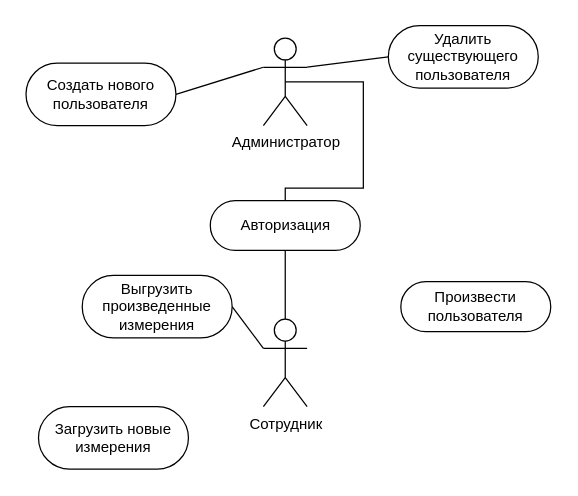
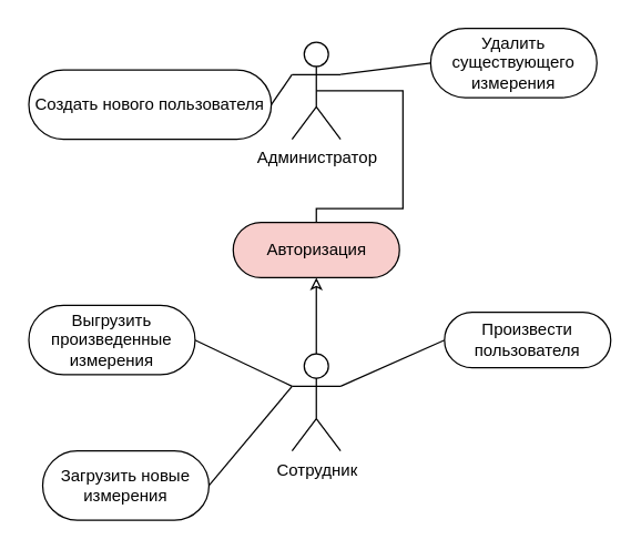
  <mxCell id="0" />
  <mxCell id="1" parent="0" />
  <mxCell id="2" style="edgeStyle=orthogonalEdgeStyle;rounded=0;orthogonalLoop=1;jettySize=auto;html=1;exitX=0.5;exitY=0.5;exitDx=0;exitDy=0;exitPerimeter=0;entryX=0.5;entryY=0;entryDx=0;entryDy=0;endArrow=none;endFill=0;" edge="1" parent="1" source="5" target="14"><mxGeometry relative="1" as="geometry"><Array as="points"><mxPoint x="290" y="65" /><mxPoint x="290" y="150" /><mxPoint x="227" y="150" /></Array></mxGeometry></mxCell>
  <mxCell id="3" style="orthogonalLoop=1;jettySize=auto;html=1;exitX=1;exitY=0.333;exitDx=0;exitDy=0;exitPerimeter=0;entryX=0;entryY=0.5;entryDx=0;entryDy=0;endArrow=none;endFill=0;rounded=0;strokeColor=default;" edge="1" parent="1" source="5" target="7"><mxGeometry relative="1" as="geometry" /></mxCell>
  <mxCell id="4" style="edgeStyle=none;rounded=0;orthogonalLoop=1;jettySize=auto;html=1;exitX=0;exitY=0.333;exitDx=0;exitDy=0;exitPerimeter=0;entryX=1;entryY=0.5;entryDx=0;entryDy=0;strokeColor=default;endArrow=none;endFill=0;" edge="1" parent="1" source="5" target="6"><mxGeometry relative="1" as="geometry" /></mxCell>
  <mxCell id="5" value="Администратор" style="shape=umlActor;verticalLabelPosition=bottom;verticalAlign=top;html=1;" vertex="1" parent="1"><mxGeometry x="210" y="30" width="35" height="70" as="geometry" /></mxCell>
- <mxCell id="6" value="Создать нового пользователя" style="rounded=1;whiteSpace=wrap;html=1;arcSize=50;" vertex="1" parent="1"><mxGeometry x="20" y="50" width="120" height="50" as="geometry" /></mxCell>
- <mxCell id="7" value="Удалить существующего пользователя" style="rounded=1;whiteSpace=wrap;html=1;arcSize=50;" vertex="1" parent="1"><mxGeometry x="310" y="20" width="120" height="50" as="geometry" /></mxCell>
- <mxCell id="8" style="edgeStyle=none;rounded=0;orthogonalLoop=1;jettySize=auto;html=1;exitX=0.5;exitY=0;exitDx=0;exitDy=0;exitPerimeter=0;entryX=0.5;entryY=1;entryDx=0;entryDy=0;strokeColor=default;endArrow=none;endFill=0;" edge="1" parent="1" source="12" target="14"><mxGeometry relative="1" as="geometry" /></mxCell>
+ <mxCell id="6" value="Создать нового пользователя" style="rounded=1;whiteSpace=wrap;html=1;arcSize=50;" vertex="1" parent="1"><mxGeometry x="20" y="50" width="175" height="50" as="geometry" /></mxCell>
+ <mxCell id="7" value="Удалить существующего измерения" style="rounded=1;whiteSpace=wrap;html=1;arcSize=50;" vertex="1" parent="1"><mxGeometry x="310" y="20" width="120" height="50" as="geometry" /></mxCell>
+ <mxCell id="8" style="edgeStyle=none;rounded=0;orthogonalLoop=1;jettySize=auto;html=1;exitX=0.5;exitY=0;exitDx=0;exitDy=0;exitPerimeter=0;entryX=0.5;entryY=1;entryDx=0;entryDy=0;strokeColor=default;endArrow=classic;endFill=0;" edge="1" parent="1" source="12" target="14"><mxGeometry relative="1" as="geometry" /></mxCell>
  <mxCell id="9" style="edgeStyle=none;rounded=0;orthogonalLoop=1;jettySize=auto;html=1;exitX=0;exitY=0.333;exitDx=0;exitDy=0;exitPerimeter=0;entryX=1;entryY=0.5;entryDx=0;entryDy=0;strokeColor=default;endArrow=none;endFill=0;" edge="1" parent="1" source="12" target="15"><mxGeometry relative="1" as="geometry" /></mxCell>
+ <mxCell id="10" style="edgeStyle=none;rounded=0;orthogonalLoop=1;jettySize=auto;html=1;exitX=0;exitY=0.333;exitDx=0;exitDy=0;exitPerimeter=0;entryX=1;entryY=0.5;entryDx=0;entryDy=0;strokeColor=default;endArrow=none;endFill=0;" edge="1" parent="1" source="12" target="16"><mxGeometry relative="1" as="geometry" /></mxCell>
+ <mxCell id="11" style="edgeStyle=none;rounded=0;orthogonalLoop=1;jettySize=auto;html=1;exitX=1;exitY=0.333;exitDx=0;exitDy=0;exitPerimeter=0;entryX=0;entryY=0.5;entryDx=0;entryDy=0;strokeColor=default;endArrow=none;endFill=0;" edge="1" parent="1" source="12" target="13"><mxGeometry relative="1" as="geometry" /></mxCell>
  <mxCell id="12" value="Сотрудник" style="shape=umlActor;verticalLabelPosition=bottom;verticalAlign=top;html=1;" vertex="1" parent="1"><mxGeometry x="210" y="255" width="35" height="70" as="geometry" /></mxCell>
  <mxCell id="13" value="Произвести пользователя" style="rounded=1;whiteSpace=wrap;html=1;arcSize=50;" vertex="1" parent="1"><mxGeometry x="320" y="225" width="120" height="40" as="geometry" /></mxCell>
- <mxCell id="14" value="Авторизация" style="rounded=1;whiteSpace=wrap;html=1;arcSize=50;" vertex="1" parent="1"><mxGeometry x="167.5" y="160" width="120" height="40" as="geometry" /></mxCell>
- <mxCell id="15" value="Выгрузить произведенные измерения" style="rounded=1;whiteSpace=wrap;html=1;arcSize=50;" vertex="1" parent="1"><mxGeometry x="65" y="220" width="120" height="50" as="geometry" /></mxCell>
+ <mxCell id="14" value="Авторизация" style="rounded=1;whiteSpace=wrap;html=1;arcSize=50;fillColor=#f8cecc;" vertex="1" parent="1"><mxGeometry x="167.5" y="160" width="120" height="40" as="geometry" /></mxCell>
+ <mxCell id="15" value="Выгрузить произведенные измерения" style="rounded=1;whiteSpace=wrap;html=1;arcSize=50;" vertex="1" parent="1"><mxGeometry x="20" y="220" width="120" height="50" as="geometry" /></mxCell>
  <mxCell id="16" value="Загрузить новые измерения" style="rounded=1;whiteSpace=wrap;html=1;arcSize=50;" vertex="1" parent="1"><mxGeometry x="30" y="325" width="120" height="50" as="geometry" /></mxCell>
